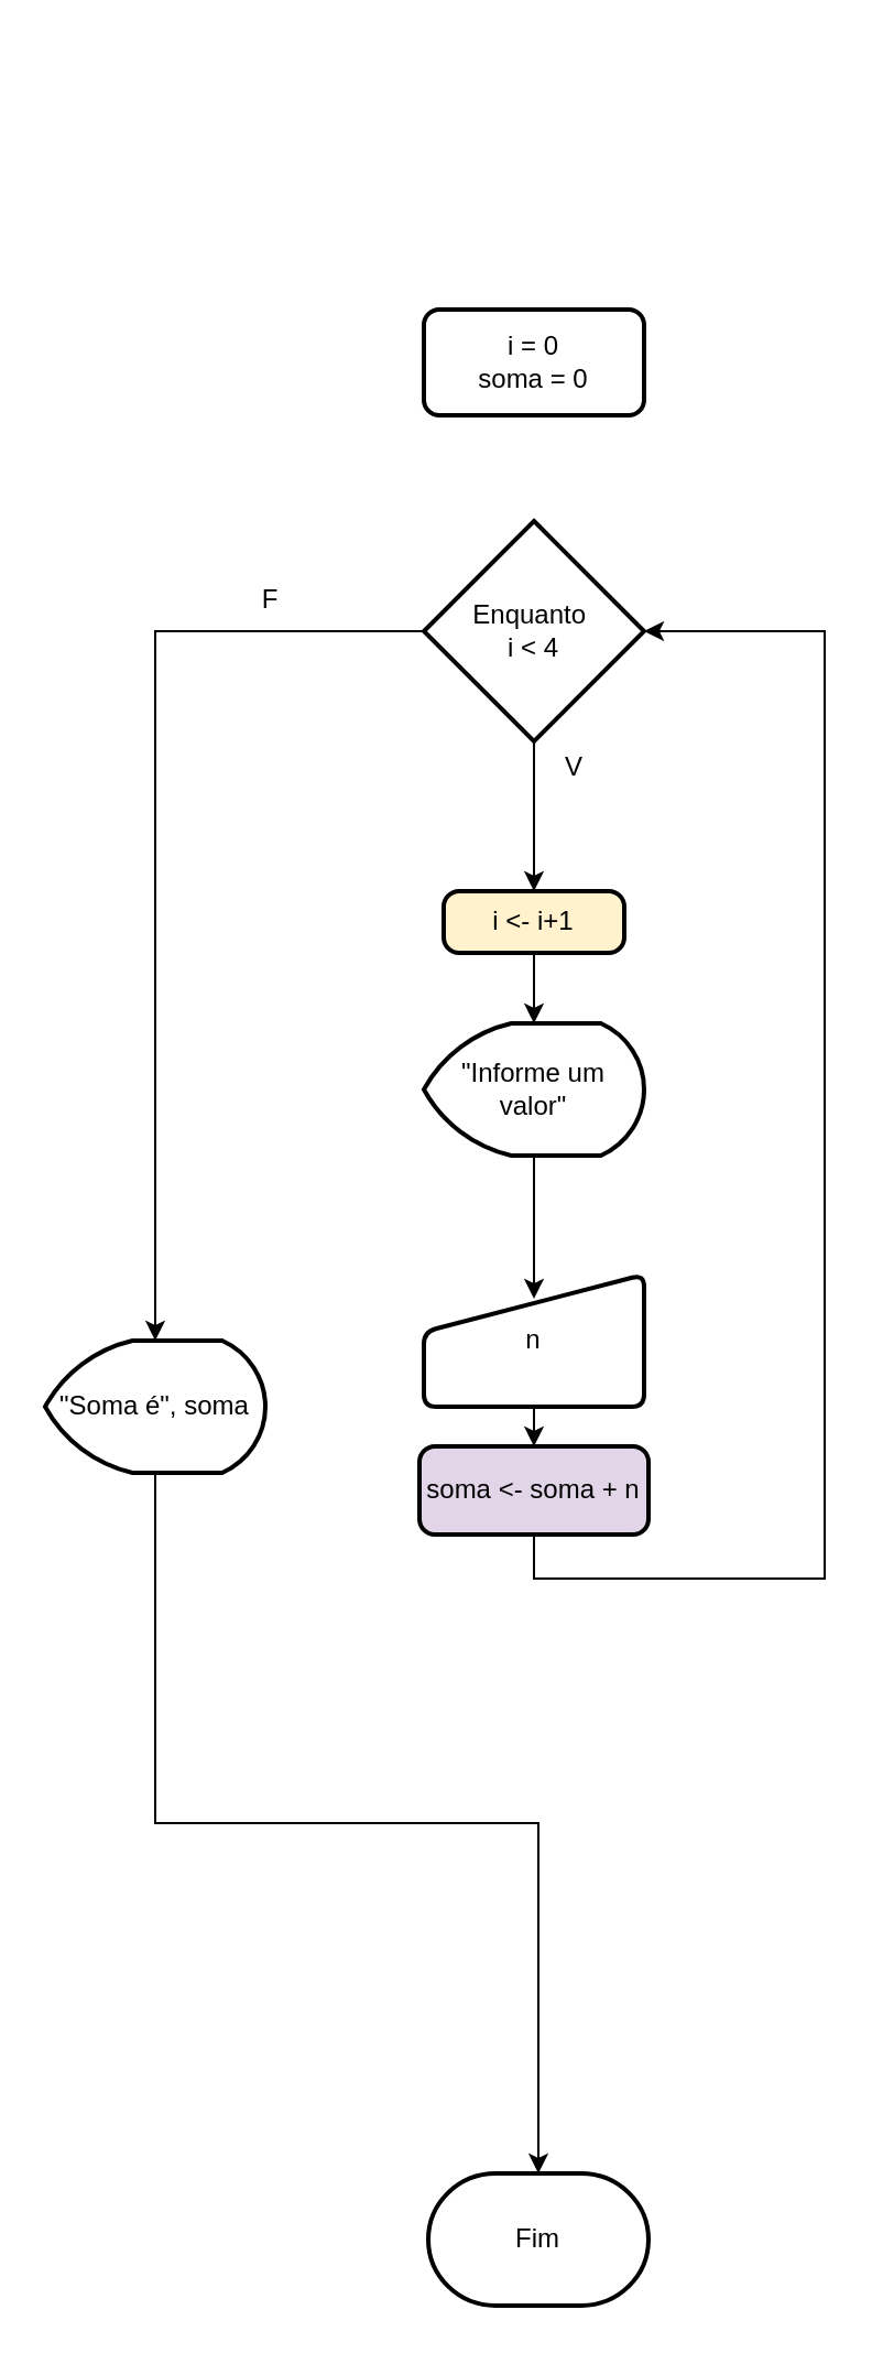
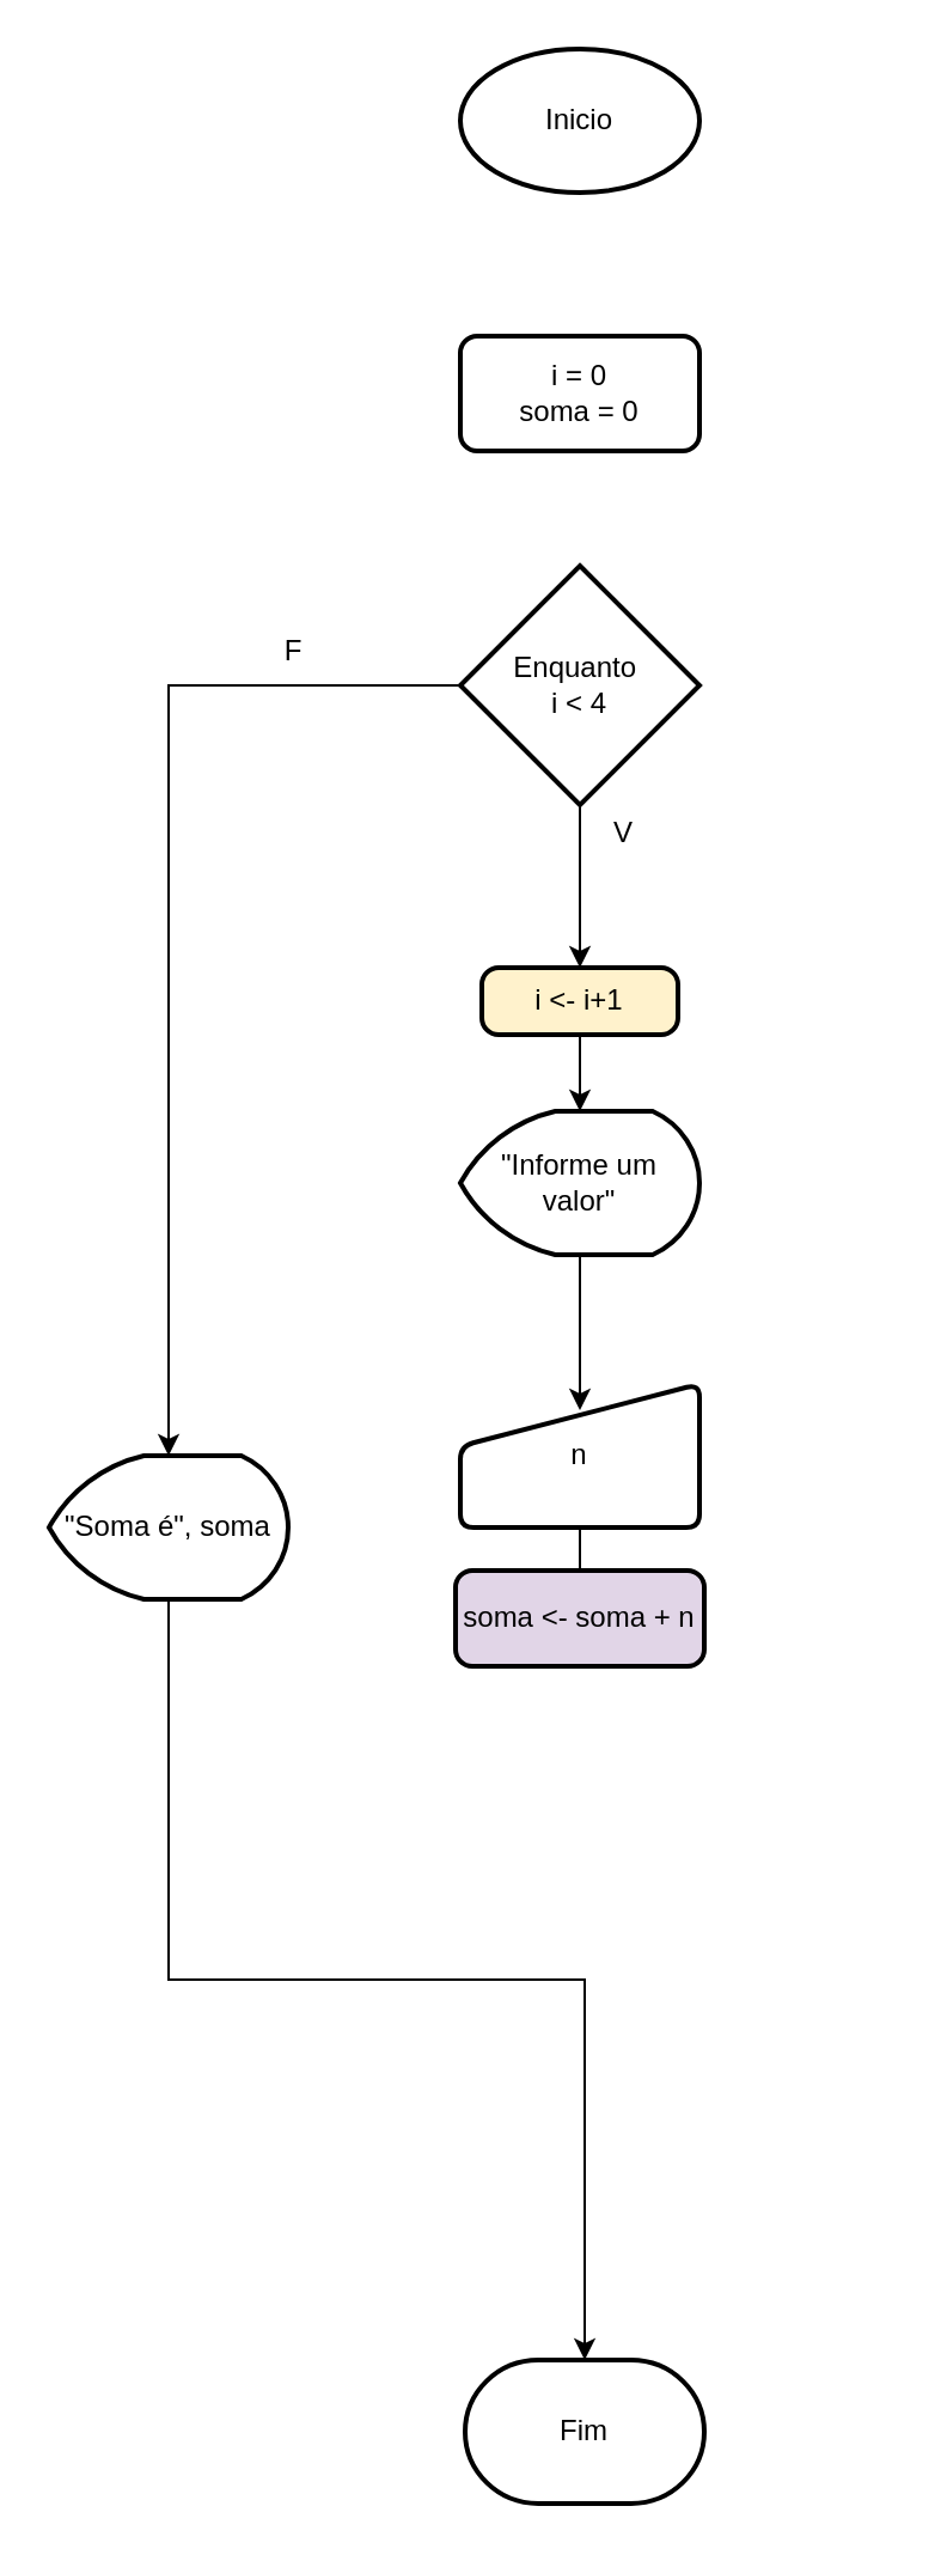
  <mxCell id="0" />
  <mxCell id="1" parent="0" />
+ <mxCell id="2" value="Inicio" style="strokeWidth=2;html=1;shape=mxgraph.flowchart.start_1;whiteSpace=wrap;" vertex="1" parent="1"><mxGeometry x="192" y="20" width="100" height="60" as="geometry" /></mxCell>
  <mxCell id="3" style="edgeStyle=orthogonalEdgeStyle;rounded=0;orthogonalLoop=1;jettySize=auto;html=1;exitX=0.5;exitY=1;exitDx=0;exitDy=0;exitPerimeter=0;entryX=0.5;entryY=0;entryDx=0;entryDy=0;" edge="1" parent="1" source="5" target="12"><mxGeometry relative="1" as="geometry"><mxPoint x="242" y="392" as="targetPoint" /></mxGeometry></mxCell>
  <mxCell id="4" style="edgeStyle=orthogonalEdgeStyle;rounded=0;orthogonalLoop=1;jettySize=auto;html=1;exitX=0;exitY=0.5;exitDx=0;exitDy=0;exitPerimeter=0;entryX=0.5;entryY=0;entryDx=0;entryDy=0;entryPerimeter=0;" edge="1" parent="1" source="5" target="8"><mxGeometry relative="1" as="geometry" /></mxCell>
  <mxCell id="5" value="Enquanto&amp;nbsp;&lt;br&gt;i &amp;lt; 4" style="strokeWidth=2;html=1;shape=mxgraph.flowchart.decision;whiteSpace=wrap;" vertex="1" parent="1"><mxGeometry x="192" y="236" width="100" height="100" as="geometry" /></mxCell>
  <mxCell id="6" value="i = 0&lt;br&gt;soma = 0" style="rounded=1;whiteSpace=wrap;html=1;absoluteArcSize=1;arcSize=14;strokeWidth=2;" vertex="1" parent="1"><mxGeometry x="192" y="140" width="100" height="48" as="geometry" /></mxCell>
  <mxCell id="7" style="edgeStyle=orthogonalEdgeStyle;rounded=0;orthogonalLoop=1;jettySize=auto;html=1;exitX=0.5;exitY=1;exitDx=0;exitDy=0;exitPerimeter=0;entryX=0.5;entryY=0;entryDx=0;entryDy=0;entryPerimeter=0;" edge="1" parent="1" source="8" target="19"><mxGeometry relative="1" as="geometry"><mxPoint x="140" y="747" as="targetPoint" /></mxGeometry></mxCell>
  <mxCell id="8" value="&quot;Soma é&quot;, soma" style="strokeWidth=2;html=1;shape=mxgraph.flowchart.display;whiteSpace=wrap;" vertex="1" parent="1"><mxGeometry x="20" y="608" width="100" height="60" as="geometry" /></mxCell>
  <mxCell id="9" value="F" style="text;html=1;align=center;verticalAlign=middle;resizable=0;points=[];autosize=1;strokeColor=none;fillColor=none;" vertex="1" parent="1"><mxGeometry x="104" y="260" width="36" height="24" as="geometry" /></mxCell>
  <mxCell id="10" value="V" style="text;html=1;align=center;verticalAlign=middle;resizable=0;points=[];autosize=1;strokeColor=none;fillColor=none;" vertex="1" parent="1"><mxGeometry x="242" y="336" width="36" height="24" as="geometry" /></mxCell>
  <mxCell id="11" style="edgeStyle=orthogonalEdgeStyle;rounded=0;orthogonalLoop=1;jettySize=auto;html=1;exitX=0.5;exitY=1;exitDx=0;exitDy=0;entryX=0.5;entryY=0;entryDx=0;entryDy=0;entryPerimeter=0;" edge="1" parent="1" source="12" target="14"><mxGeometry relative="1" as="geometry" /></mxCell>
  <mxCell id="12" value="i &amp;lt;- i+1" style="rounded=1;whiteSpace=wrap;html=1;absoluteArcSize=1;arcSize=14;strokeWidth=2;fillColor=#fff2cc;" vertex="1" parent="1"><mxGeometry x="201" y="404" width="82" height="28" as="geometry" /></mxCell>
  <mxCell id="13" style="edgeStyle=orthogonalEdgeStyle;rounded=0;orthogonalLoop=1;jettySize=auto;html=1;entryX=0.5;entryY=0.183;entryDx=0;entryDy=0;entryPerimeter=0;" edge="1" parent="1" source="14" target="16"><mxGeometry relative="1" as="geometry"><mxPoint x="242" y="572" as="targetPoint" /></mxGeometry></mxCell>
  <mxCell id="14" value="&quot;Informe um valor&quot;" style="strokeWidth=2;html=1;shape=mxgraph.flowchart.display;whiteSpace=wrap;" vertex="1" parent="1"><mxGeometry x="192" y="464" width="100" height="60" as="geometry" /></mxCell>
- <mxCell id="15" style="edgeStyle=orthogonalEdgeStyle;rounded=0;orthogonalLoop=1;jettySize=auto;html=1;entryX=0.5;entryY=0;entryDx=0;entryDy=0;" edge="1" parent="1" source="16" target="18"><mxGeometry relative="1" as="geometry" /></mxCell>
+ <mxCell id="15" style="edgeStyle=orthogonalEdgeStyle;rounded=0;orthogonalLoop=1;jettySize=auto;html=1;entryX=0.5;entryY=0;entryDx=0;entryDy=0;endArrow=none;" edge="1" parent="1" source="16" target="18"><mxGeometry relative="1" as="geometry" /></mxCell>
  <mxCell id="16" value="n" style="html=1;strokeWidth=2;shape=manualInput;whiteSpace=wrap;rounded=1;size=26;arcSize=11;" vertex="1" parent="1"><mxGeometry x="192" y="578" width="100" height="60" as="geometry" /></mxCell>
- <mxCell id="17" style="edgeStyle=orthogonalEdgeStyle;rounded=0;orthogonalLoop=1;jettySize=auto;html=1;exitX=0.5;exitY=1;exitDx=0;exitDy=0;entryX=1;entryY=0.5;entryDx=0;entryDy=0;entryPerimeter=0;" edge="1" parent="1" source="18" target="5"><mxGeometry relative="1" as="geometry"><Array as="points"><mxPoint x="242" y="716" /><mxPoint x="374" y="716" /><mxPoint x="374" y="286" /></Array></mxGeometry></mxCell>
  <mxCell id="18" value="soma &amp;lt;- soma + n" style="rounded=1;whiteSpace=wrap;html=1;absoluteArcSize=1;arcSize=14;strokeWidth=2;fillColor=#e1d5e7;" vertex="1" parent="1"><mxGeometry x="190" y="656" width="104" height="40" as="geometry" /></mxCell>
  <mxCell id="19" value="Fim" style="strokeWidth=2;html=1;shape=mxgraph.flowchart.terminator;whiteSpace=wrap;" vertex="1" parent="1"><mxGeometry x="194" y="986" width="100" height="60" as="geometry" /></mxCell>
